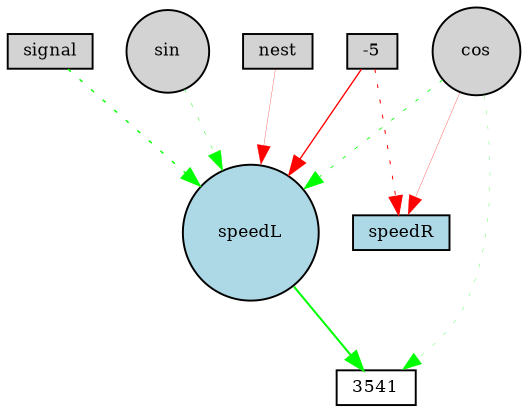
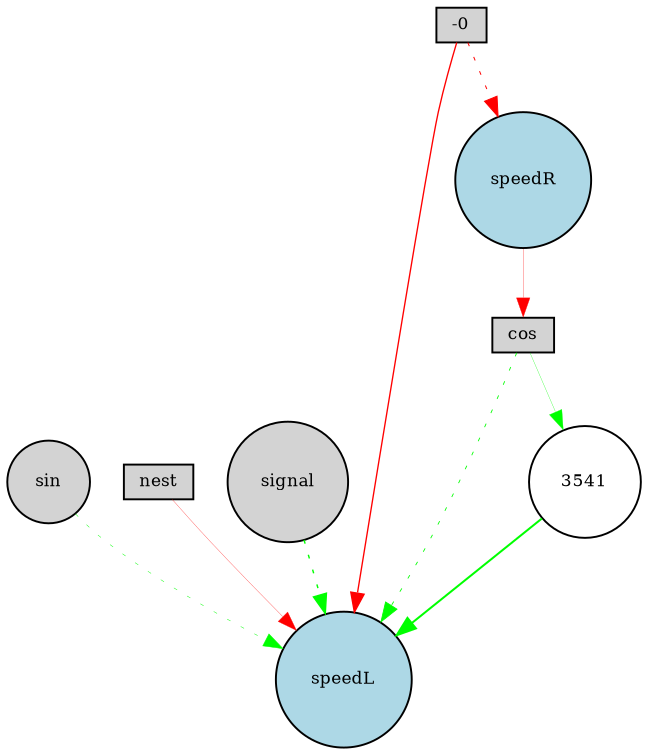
  digraph {
    node [fillcolor=lightgray fontsize=9 shape=box style=filled]
    edge [color=green style=solid]
-   cos [height=0.2 shape=circle width=0.2]
+   cos [height=0.2 width=0.2]
    speedL [fillcolor=lightblue height=0.2 shape=circle width=0.2]
-   speedR [fillcolor=lightblue height=0.2 width=0.2]
-   3541 [fillcolor=white height=0.2 width=0.2]
+   speedR [fillcolor=lightblue height=0.2 shape=circle width=0.2]
+   3541 [fillcolor=white height=0.2 shape=circle width=0.2]
    sin [height=0.2 shape=circle width=0.2]
    nest [height=0.2 width=0.2]
-   signal [height=0.2 width=0.2]
-   -5 [height=0.2 width=0.2]
+   signal [height=0.2 shape=circle width=0.2]
+   -5 [height=0.2 width=0.2 label=-0]
    cos -> speedL [penwidth=0.4384896601879229 style=dotted]
-   cos -> speedR [color=red penwidth=0.15092973844040203]
-   cos -> 3541 [penwidth=0.1501897938897826 style=dotted]
-   speedL -> 3541 [penwidth=1.0461063817129466]
+   speedR -> cos [color=red penwidth=0.15092973844040203]
+   cos -> 3541 [penwidth=0.1501897938897826]
+   3541 -> speedL [penwidth=1.0461063817129466]
    sin -> speedL [penwidth=0.2385386725508891 style=dotted]
    nest -> speedL [color=red penwidth=0.14019110491259013]
    signal -> speedL [penwidth=0.7397306394591422 style=dotted]
    -5 -> speedL [color=red penwidth=0.7009881465006337]
    -5 -> speedR [color=red penwidth=0.5124731173903252 style=dotted]
  }
